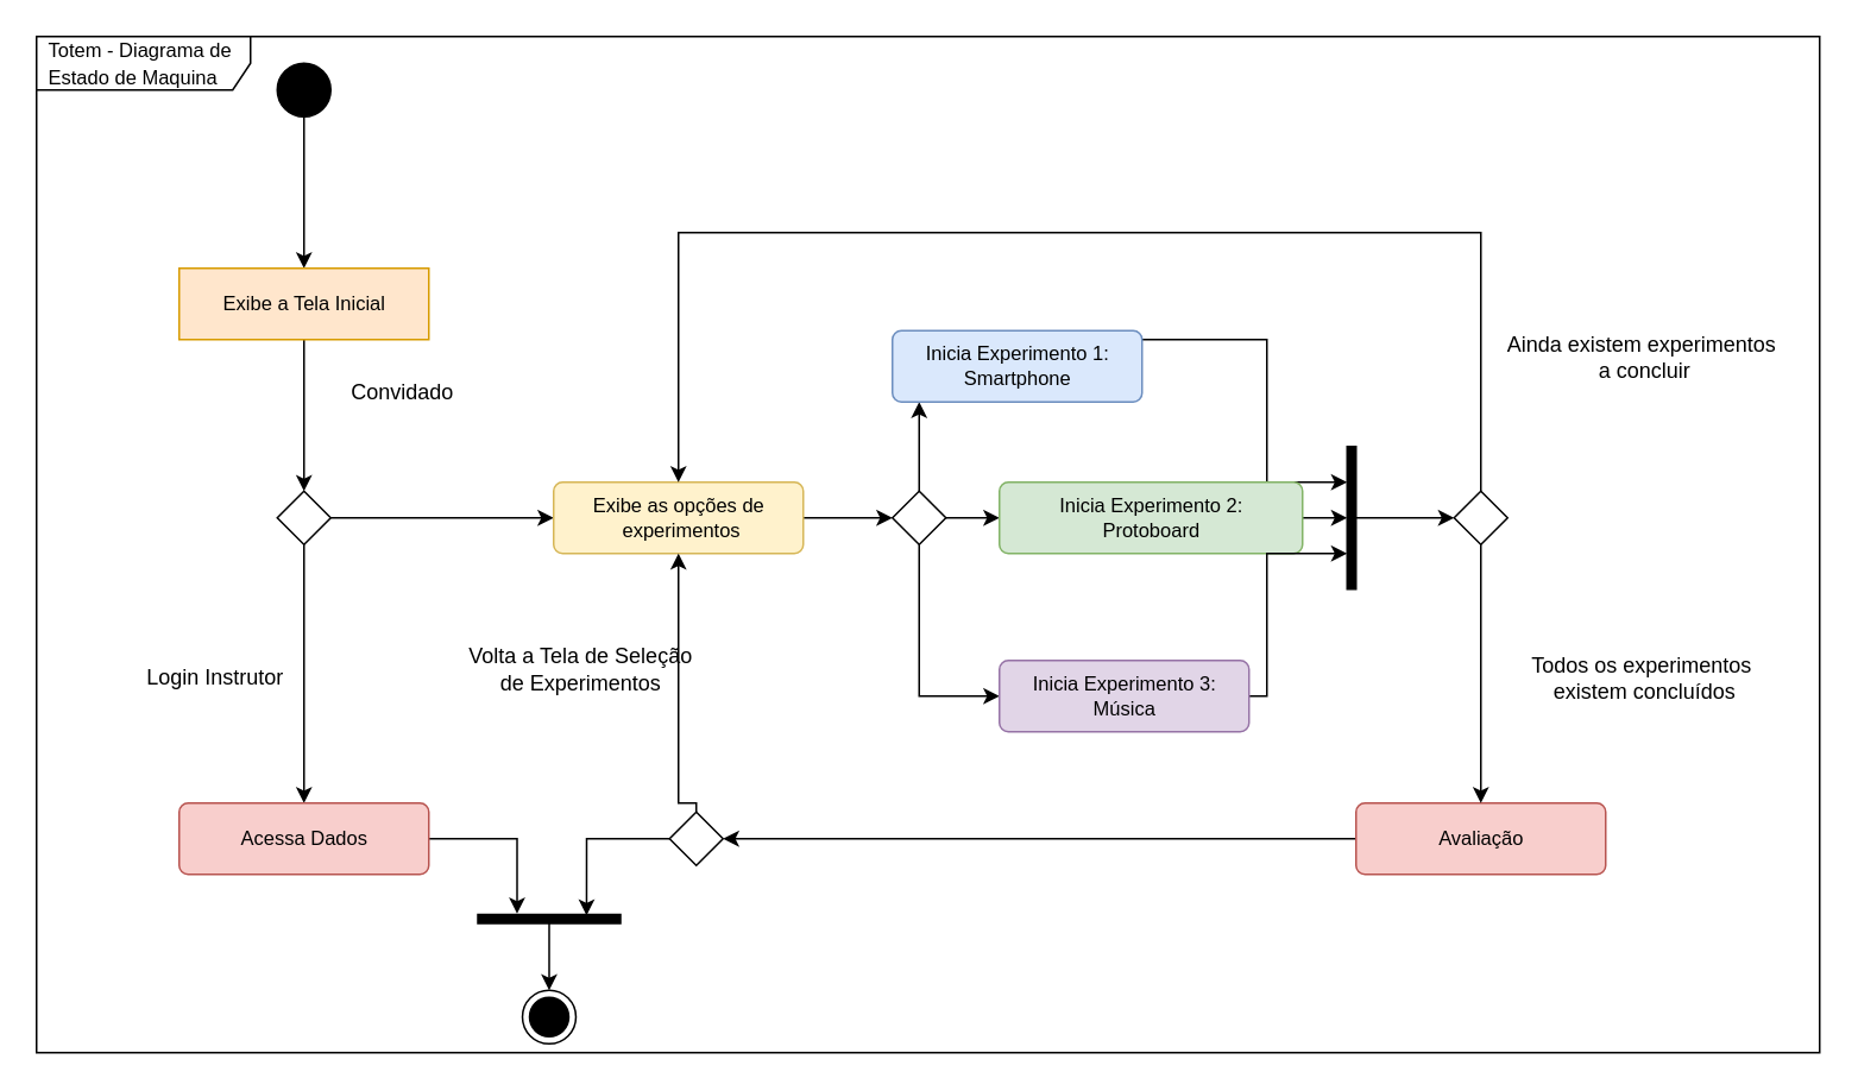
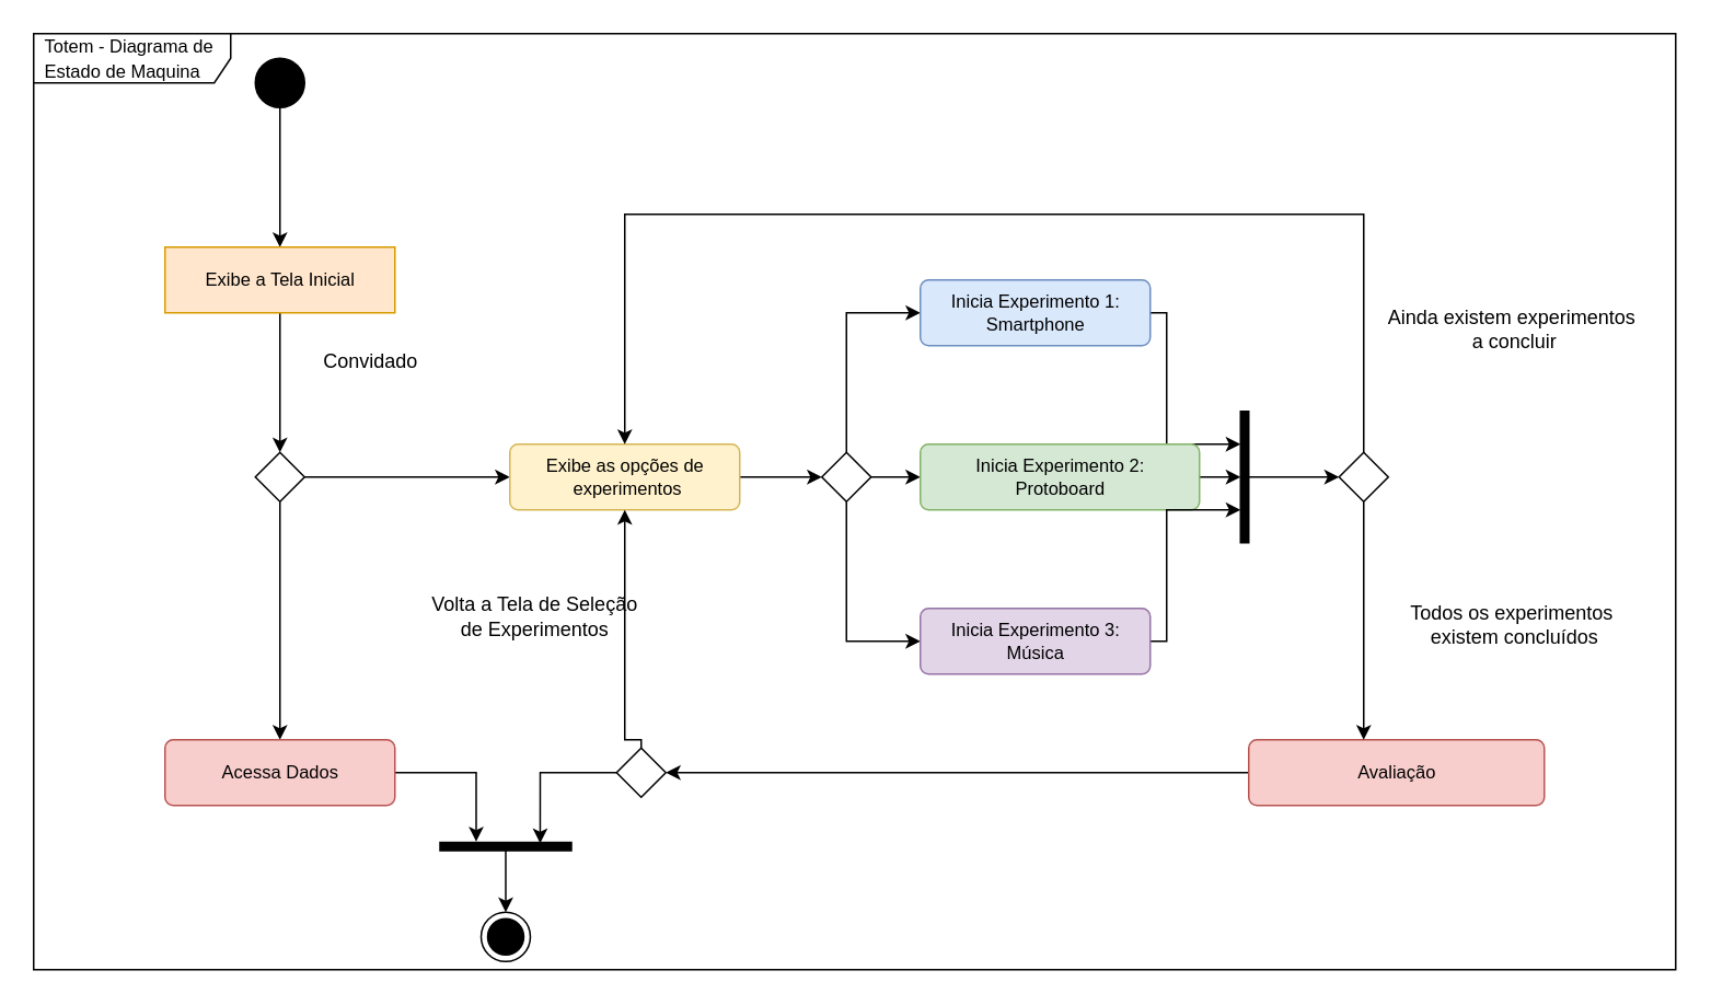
  <mxCell id="0" />
  <mxCell id="1" parent="0" />
  <mxCell id="2" value="&lt;font style=&quot;font-size: 11px;&quot;&gt;Totem - Diagrama de Estado de Maquina&lt;br&gt;&lt;/font&gt;" style="shape=umlFrame;whiteSpace=wrap;html=1;width=120;height=30;boundedLbl=1;verticalAlign=middle;align=left;spacingLeft=5;movable=1;resizable=1;rotatable=1;deletable=1;editable=1;connectable=1;" parent="1" vertex="1"><mxGeometry x="20" y="20" width="1000" height="570" as="geometry" /></mxCell>
  <mxCell id="3" style="edgeStyle=orthogonalEdgeStyle;rounded=0;orthogonalLoop=1;jettySize=auto;html=1;fontSize=11;" parent="1" source="4" target="9" edge="1"><mxGeometry relative="1" as="geometry" /></mxCell>
  <mxCell id="4" value="" style="ellipse;fillColor=strokeColor;" parent="1" vertex="1"><mxGeometry x="155" y="35" width="30" height="30" as="geometry" /></mxCell>
  <mxCell id="5" value="" style="edgeStyle=orthogonalEdgeStyle;rounded=0;orthogonalLoop=1;jettySize=auto;html=1;fontSize=11;" parent="1" source="7" target="11" edge="1"><mxGeometry relative="1" as="geometry" /></mxCell>
  <mxCell id="6" style="edgeStyle=orthogonalEdgeStyle;rounded=0;orthogonalLoop=1;jettySize=auto;html=1;fontSize=11;" parent="1" source="7" target="15" edge="1"><mxGeometry relative="1" as="geometry" /></mxCell>
  <mxCell id="7" value="" style="rhombus;movable=1;resizable=1;rotatable=1;deletable=1;editable=1;connectable=1;" parent="1" vertex="1"><mxGeometry x="155" y="275" width="30" height="30" as="geometry" /></mxCell>
  <mxCell id="8" style="edgeStyle=orthogonalEdgeStyle;rounded=0;orthogonalLoop=1;jettySize=auto;html=1;fontSize=11;" parent="1" source="9" target="7" edge="1"><mxGeometry relative="1" as="geometry" /></mxCell>
  <mxCell id="9" value="Exibe a Tela Inicial" style="html=1;align=center;verticalAlign=middle;absoluteArcSize=1;arcSize=10;dashed=0;fontSize=11;fillColor=#ffe6cc;strokeColor=#d79b00;rounded=0;" parent="1" vertex="1"><mxGeometry x="100" y="150" width="140" height="40" as="geometry" /></mxCell>
  <mxCell id="10" style="edgeStyle=orthogonalEdgeStyle;rounded=0;orthogonalLoop=1;jettySize=auto;html=1;entryX=-0.1;entryY=0.725;entryDx=0;entryDy=0;entryPerimeter=0;" edge="1" parent="1" source="11" target="41"><mxGeometry relative="1" as="geometry" /></mxCell>
  <mxCell id="11" value="Acessa Dados" style="html=1;align=center;verticalAlign=middle;rounded=1;absoluteArcSize=1;arcSize=10;dashed=0;fontSize=11;fillColor=#f8cecc;strokeColor=#b85450;" parent="1" vertex="1"><mxGeometry x="100" y="450" width="140" height="40" as="geometry" /></mxCell>
- <mxCell id="12" value="Login Instrutor" style="text;html=1;align=center;verticalAlign=middle;resizable=0;points=[];autosize=1;strokeColor=none;fillColor=none;fontSize=12;" parent="1" vertex="1"><mxGeometry x="70" y="365" width="100" height="30" as="geometry" /></mxCell>
  <mxCell id="13" value="Convidado" style="text;html=1;align=center;verticalAlign=middle;resizable=0;points=[];autosize=1;strokeColor=none;fillColor=none;fontSize=12;" parent="1" vertex="1"><mxGeometry x="185" y="205" width="80" height="30" as="geometry" /></mxCell>
  <mxCell id="14" style="edgeStyle=orthogonalEdgeStyle;rounded=0;orthogonalLoop=1;jettySize=auto;html=1;fontSize=12;" parent="1" source="15" target="19" edge="1"><mxGeometry relative="1" as="geometry" /></mxCell>
  <mxCell id="15" value="&lt;div&gt;Exibe as opções de&lt;/div&gt;&lt;div&gt;&amp;nbsp;experimentos&lt;/div&gt;" style="html=1;align=center;verticalAlign=middle;rounded=1;absoluteArcSize=1;arcSize=10;dashed=0;fontSize=11;fillColor=#fff2cc;strokeColor=#d6b656;" parent="1" vertex="1"><mxGeometry x="310" y="270" width="140" height="40" as="geometry" /></mxCell>
  <mxCell id="16" style="edgeStyle=orthogonalEdgeStyle;rounded=0;orthogonalLoop=1;jettySize=auto;html=1;fontSize=12;" parent="1" source="19" target="21" edge="1"><mxGeometry relative="1" as="geometry"><Array as="points"><mxPoint x="515" y="190" /></Array></mxGeometry></mxCell>
  <mxCell id="17" style="edgeStyle=orthogonalEdgeStyle;rounded=0;orthogonalLoop=1;jettySize=auto;html=1;fontSize=12;" parent="1" source="19" target="25" edge="1"><mxGeometry relative="1" as="geometry"><Array as="points"><mxPoint x="515" y="390" /></Array></mxGeometry></mxCell>
  <mxCell id="18" value="" style="edgeStyle=orthogonalEdgeStyle;rounded=0;orthogonalLoop=1;jettySize=auto;html=1;" edge="1" parent="1" source="19" target="23"><mxGeometry relative="1" as="geometry" /></mxCell>
  <mxCell id="19" value="" style="rhombus;movable=1;resizable=1;rotatable=1;deletable=1;editable=1;connectable=1;" parent="1" vertex="1"><mxGeometry x="500" y="275" width="30" height="30" as="geometry" /></mxCell>
  <mxCell id="20" style="edgeStyle=orthogonalEdgeStyle;rounded=0;orthogonalLoop=1;jettySize=auto;html=1;fontSize=12;" parent="1" source="21" target="39" edge="1"><mxGeometry relative="1" as="geometry"><Array as="points"><mxPoint x="710" y="190" /><mxPoint x="710" y="270" /></Array></mxGeometry></mxCell>
- <mxCell id="21" value="&lt;div&gt;Inicia Experimento 1:&lt;/div&gt;&lt;div&gt;Smartphone&lt;/div&gt;" style="html=1;align=center;verticalAlign=middle;rounded=1;absoluteArcSize=1;arcSize=10;dashed=0;fontSize=11;fillColor=#dae8fc;strokeColor=#6c8ebf;" parent="1" vertex="1"><mxGeometry x="500" y="185" width="140" height="40" as="geometry" /></mxCell>
+ <mxCell id="21" value="&lt;div&gt;Inicia Experimento 1:&lt;/div&gt;&lt;div&gt;Smartphone&lt;/div&gt;" style="html=1;align=center;verticalAlign=middle;rounded=1;absoluteArcSize=1;arcSize=10;dashed=0;fontSize=11;fillColor=#dae8fc;strokeColor=#6c8ebf;" parent="1" vertex="1"><mxGeometry x="560" y="170" width="140" height="40" as="geometry" /></mxCell>
  <mxCell id="22" style="edgeStyle=orthogonalEdgeStyle;rounded=0;orthogonalLoop=1;jettySize=auto;html=1;" parent="1" source="23" target="39" edge="1"><mxGeometry relative="1" as="geometry" /></mxCell>
  <mxCell id="23" value="Inicia Experimento 2:&lt;div&gt;Protoboard&lt;br&gt;&lt;/div&gt;" style="html=1;align=center;verticalAlign=middle;rounded=1;absoluteArcSize=1;arcSize=10;dashed=0;fontSize=11;fillColor=#d5e8d4;strokeColor=#82b366;" parent="1" vertex="1"><mxGeometry x="560" y="270" width="170" height="40" as="geometry" /></mxCell>
  <mxCell id="24" style="edgeStyle=orthogonalEdgeStyle;rounded=0;orthogonalLoop=1;jettySize=auto;html=1;fontSize=12;" parent="1" source="25" target="39" edge="1"><mxGeometry relative="1" as="geometry"><mxPoint x="860" y="310" as="targetPoint" /><Array as="points"><mxPoint x="710" y="390" /><mxPoint x="710" y="310" /></Array></mxGeometry></mxCell>
  <mxCell id="25" value="Inicia Experimento 3:&lt;div&gt;Música&lt;br&gt;&lt;/div&gt;" style="html=1;align=center;verticalAlign=middle;rounded=1;absoluteArcSize=1;arcSize=10;dashed=0;fontSize=11;fillColor=#e1d5e7;strokeColor=#9673a6;" parent="1" vertex="1"><mxGeometry x="560" y="370" width="140" height="40" as="geometry" /></mxCell>
  <mxCell id="26" value="" style="ellipse;html=1;shape=endState;fillColor=strokeColor;fontSize=12;" parent="1" vertex="1"><mxGeometry x="292.5" y="555" width="30" height="30" as="geometry" /></mxCell>
  <mxCell id="27" style="edgeStyle=orthogonalEdgeStyle;rounded=0;orthogonalLoop=1;jettySize=auto;html=1;entryX=1;entryY=0.5;entryDx=0;entryDy=0;" edge="1" parent="1" source="28" target="36"><mxGeometry relative="1" as="geometry" /></mxCell>
- <mxCell id="28" value="Avaliação" style="html=1;align=center;verticalAlign=middle;rounded=1;absoluteArcSize=1;arcSize=10;dashed=0;fontSize=11;fillColor=#f8cecc;strokeColor=#b85450;" parent="1" vertex="1"><mxGeometry x="760" y="450" width="140" height="40" as="geometry" /></mxCell>
+ <mxCell id="28" value="Avaliação" style="html=1;align=center;verticalAlign=middle;rounded=1;absoluteArcSize=1;arcSize=10;dashed=0;fontSize=11;fillColor=#f8cecc;strokeColor=#b85450;" parent="1" vertex="1"><mxGeometry x="760" y="450" width="180" height="40" as="geometry" /></mxCell>
  <mxCell id="29" style="edgeStyle=elbowEdgeStyle;rounded=0;orthogonalLoop=1;jettySize=auto;html=1;fontSize=12;" parent="1" source="31" target="15" edge="1"><mxGeometry relative="1" as="geometry"><mxPoint x="440" y="140" as="targetPoint" /><Array as="points"><mxPoint x="670" y="130" /></Array></mxGeometry></mxCell>
  <mxCell id="30" style="edgeStyle=elbowEdgeStyle;rounded=0;orthogonalLoop=1;jettySize=auto;html=1;fontSize=12;" parent="1" source="31" target="28" edge="1"><mxGeometry relative="1" as="geometry" /></mxCell>
  <mxCell id="31" value="" style="rhombus;movable=1;resizable=1;rotatable=1;deletable=1;editable=1;connectable=1;" parent="1" vertex="1"><mxGeometry x="815" y="275" width="30" height="30" as="geometry" /></mxCell>
  <mxCell id="32" value="&lt;div&gt;Todos os experimentos&lt;/div&gt;&lt;div&gt;&amp;nbsp;existem concluídos&lt;/div&gt;" style="text;html=1;align=center;verticalAlign=middle;resizable=0;points=[];autosize=1;strokeColor=none;fillColor=none;fontSize=12;" parent="1" vertex="1"><mxGeometry x="845" y="360" width="150" height="40" as="geometry" /></mxCell>
  <mxCell id="33" value="&lt;div&gt;Ainda existem experimentos&lt;/div&gt;&lt;div&gt;&amp;nbsp;a concluir&lt;br&gt;&lt;/div&gt;" style="text;html=1;align=center;verticalAlign=middle;resizable=0;points=[];autosize=1;strokeColor=none;fillColor=none;fontSize=12;" parent="1" vertex="1"><mxGeometry x="830" y="180" width="180" height="40" as="geometry" /></mxCell>
  <mxCell id="34" style="edgeStyle=orthogonalEdgeStyle;rounded=0;orthogonalLoop=1;jettySize=auto;html=1;" parent="1" source="36" target="15" edge="1"><mxGeometry relative="1" as="geometry"><Array as="points"><mxPoint x="390" y="450" /></Array></mxGeometry></mxCell>
  <mxCell id="35" style="edgeStyle=orthogonalEdgeStyle;rounded=0;orthogonalLoop=1;jettySize=auto;html=1;entryX=0.1;entryY=0.238;entryDx=0;entryDy=0;entryPerimeter=0;" edge="1" parent="1" source="36" target="41"><mxGeometry relative="1" as="geometry" /></mxCell>
  <mxCell id="36" value="" style="rhombus;movable=1;resizable=1;rotatable=1;deletable=1;editable=1;connectable=1;" parent="1" vertex="1"><mxGeometry x="375" y="455" width="30" height="30" as="geometry" /></mxCell>
  <mxCell id="37" value="Volta a Tela de Seleção &lt;br&gt;de Experimentos" style="text;html=1;align=center;verticalAlign=middle;resizable=0;points=[];autosize=1;strokeColor=none;fillColor=none;fontSize=12;" parent="1" vertex="1"><mxGeometry x="250" y="355" width="150" height="40" as="geometry" /></mxCell>
  <mxCell id="38" style="edgeStyle=orthogonalEdgeStyle;rounded=0;orthogonalLoop=1;jettySize=auto;html=1;fontSize=12;" parent="1" source="39" target="31" edge="1"><mxGeometry relative="1" as="geometry" /></mxCell>
  <mxCell id="39" value="" style="html=1;points=[];perimeter=orthogonalPerimeter;fillColor=strokeColor;fontSize=12;rotation=0;" parent="1" vertex="1"><mxGeometry x="755" y="250" width="5" height="80" as="geometry" /></mxCell>
  <mxCell id="40" style="edgeStyle=orthogonalEdgeStyle;rounded=0;orthogonalLoop=1;jettySize=auto;html=1;" edge="1" parent="1" source="41" target="26"><mxGeometry relative="1" as="geometry" /></mxCell>
  <mxCell id="41" value="" style="html=1;points=[];perimeter=orthogonalPerimeter;fillColor=strokeColor;fontSize=12;rotation=90;" vertex="1" parent="1"><mxGeometry x="305" y="475" width="5" height="80" as="geometry" /></mxCell>
